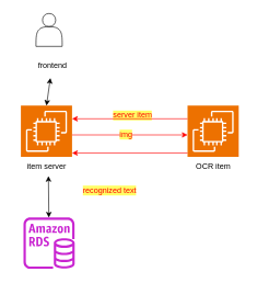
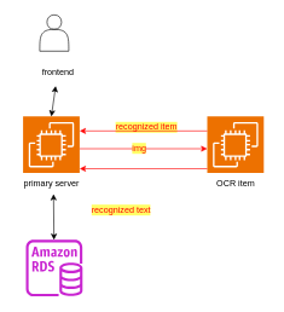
  <mxCell id="0" />
  <mxCell id="1" parent="0" />
  <mxCell id="2" value="" style="sketch=0;points=[[0,0,0],[0.25,0,0],[0.5,0,0],[0.75,0,0],[1,0,0],[0,1,0],[0.25,1,0],[0.5,1,0],[0.75,1,0],[1,1,0],[0,0.25,0],[0,0.5,0],[0,0.75,0],[1,0.25,0],[1,0.5,0],[1,0.75,0]];outlineConnect=0;fontColor=#232F3E;fillColor=#ED7100;strokeColor=#ffffff;dashed=0;verticalLabelPosition=bottom;verticalAlign=top;align=center;html=1;fontSize=12;fontStyle=0;aspect=fixed;shape=mxgraph.aws4.resourceIcon;resIcon=mxgraph.aws4.ec2;" vertex="1" parent="1"><mxGeometry x="31" y="160" width="78" height="78" as="geometry" /></mxCell>
  <mxCell id="3" value="" style="sketch=0;points=[[0,0,0],[0.25,0,0],[0.5,0,0],[0.75,0,0],[1,0,0],[0,1,0],[0.25,1,0],[0.5,1,0],[0.75,1,0],[1,1,0],[0,0.25,0],[0,0.5,0],[0,0.75,0],[1,0.25,0],[1,0.5,0],[1,0.75,0]];outlineConnect=0;fontColor=#232F3E;fillColor=#ED7100;strokeColor=#ffffff;dashed=0;verticalLabelPosition=bottom;verticalAlign=top;align=center;html=1;fontSize=12;fontStyle=0;aspect=fixed;shape=mxgraph.aws4.resourceIcon;resIcon=mxgraph.aws4.ec2;" vertex="1" parent="1"><mxGeometry x="285" y="160" width="78" height="78" as="geometry" /></mxCell>
- <mxCell id="4" value="item server" style="text;html=1;align=center;verticalAlign=middle;resizable=0;points=[];autosize=1;strokeColor=none;fillColor=none;" vertex="1" parent="1"><mxGeometry x="20" y="238" width="100" height="30" as="geometry" /></mxCell>
+ <mxCell id="4" value="primary server" style="text;html=1;align=center;verticalAlign=middle;resizable=0;points=[];autosize=1;strokeColor=none;fillColor=none;" vertex="1" parent="1"><mxGeometry x="20" y="238" width="100" height="30" as="geometry" /></mxCell>
  <mxCell id="5" value="OCR item" style="text;html=1;align=center;verticalAlign=middle;resizable=0;points=[];autosize=1;strokeColor=none;fillColor=none;" vertex="1" parent="1"><mxGeometry x="279" y="238" width="90" height="30" as="geometry" /></mxCell>
  <mxCell id="6" value="" style="shape=actor;whiteSpace=wrap;html=1;" vertex="1" parent="1"><mxGeometry x="54" y="20" width="40" height="50" as="geometry" /></mxCell>
  <mxCell id="7" value="frontend" style="text;html=1;align=center;verticalAlign=middle;resizable=0;points=[];autosize=1;strokeColor=none;fillColor=none;" vertex="1" parent="1"><mxGeometry x="44" y="85" width="70" height="30" as="geometry" /></mxCell>
  <mxCell id="8" value="" style="sketch=0;outlineConnect=0;fontColor=#232F3E;gradientColor=none;fillColor=#C925D1;strokeColor=none;dashed=0;verticalLabelPosition=bottom;verticalAlign=top;align=center;html=1;fontSize=12;fontStyle=0;aspect=fixed;pointerEvents=1;shape=mxgraph.aws4.rds_instance;" vertex="1" parent="1"><mxGeometry x="35" y="330" width="78" height="78" as="geometry" /></mxCell>
  <mxCell id="9" value="" style="endArrow=classic;startArrow=classic;html=1;rounded=0;entryX=0.457;entryY=1.1;entryDx=0;entryDy=0;entryPerimeter=0;exitX=0.5;exitY=0;exitDx=0;exitDy=0;exitPerimeter=0;" edge="1" parent="1" source="2" target="7"><mxGeometry width="50" height="50" relative="1" as="geometry"><mxPoint x="74" y="160" as="sourcePoint" /><mxPoint x="201" y="170" as="targetPoint" /></mxGeometry></mxCell>
  <mxCell id="10" value="" style="endArrow=classic;html=1;rounded=0;exitX=0;exitY=1;exitDx=0;exitDy=0;exitPerimeter=0;entryX=1;entryY=1;entryDx=0;entryDy=0;entryPerimeter=0;strokeColor=#FF0000;" edge="1" parent="1"><mxGeometry width="50" height="50" relative="1" as="geometry"><mxPoint x="285" y="232" as="sourcePoint" /><mxPoint x="109" y="232" as="targetPoint" /></mxGeometry></mxCell>
  <mxCell id="11" value="" style="endArrow=classic;html=1;rounded=0;exitX=1;exitY=0.75;exitDx=0;exitDy=0;exitPerimeter=0;entryX=0;entryY=0.75;entryDx=0;entryDy=0;entryPerimeter=0;strokeColor=#FF0000;" edge="1" parent="1"><mxGeometry width="50" height="50" relative="1" as="geometry"><mxPoint x="109" y="204.5" as="sourcePoint" /><mxPoint x="285" y="204.5" as="targetPoint" /></mxGeometry></mxCell>
  <mxCell id="12" value="img" style="text;html=1;align=center;verticalAlign=middle;resizable=0;points=[];autosize=1;strokeColor=none;fillColor=none;fontColor=#FF0000;labelBackgroundColor=#FFFF66;" vertex="1" parent="1"><mxGeometry x="171" y="189" width="40" height="30" as="geometry" /></mxCell>
  <mxCell id="13" value="recognized text" style="text;html=1;align=center;verticalAlign=middle;resizable=0;points=[];autosize=1;strokeColor=none;fillColor=none;fontColor=#FF0000;labelBackgroundColor=#FFFF66;" vertex="1" parent="1"><mxGeometry x="116" y="274" width="100" height="30" as="geometry" /></mxCell>
- <mxCell id="14" value="server item" style="text;html=1;align=center;verticalAlign=middle;resizable=0;points=[];autosize=1;strokeColor=none;fillColor=none;fontColor=#FF0000;labelBackgroundColor=#FFFF66;" vertex="1" parent="1"><mxGeometry x="146" y="160" width="110" height="30" as="geometry" /></mxCell>
+ <mxCell id="14" value="recognized item" style="text;html=1;align=center;verticalAlign=middle;resizable=0;points=[];autosize=1;strokeColor=none;fillColor=none;fontColor=#FF0000;labelBackgroundColor=#FFFF66;" vertex="1" parent="1"><mxGeometry x="146" y="160" width="110" height="30" as="geometry" /></mxCell>
  <mxCell id="15" value="" style="endArrow=classic;html=1;rounded=0;exitX=0;exitY=1;exitDx=0;exitDy=0;exitPerimeter=0;entryX=1;entryY=1;entryDx=0;entryDy=0;entryPerimeter=0;strokeColor=#FF0000;" edge="1" parent="1"><mxGeometry width="50" height="50" relative="1" as="geometry"><mxPoint x="285" y="180" as="sourcePoint" /><mxPoint x="109" y="180" as="targetPoint" /></mxGeometry></mxCell>
  <mxCell id="16" value="" style="endArrow=classic;startArrow=classic;html=1;rounded=0;entryX=0.53;entryY=0.967;entryDx=0;entryDy=0;entryPerimeter=0;" edge="1" parent="1" source="8" target="4"><mxGeometry width="50" height="50" relative="1" as="geometry"><mxPoint x="151" y="220" as="sourcePoint" /><mxPoint x="201" y="170" as="targetPoint" /></mxGeometry></mxCell>
